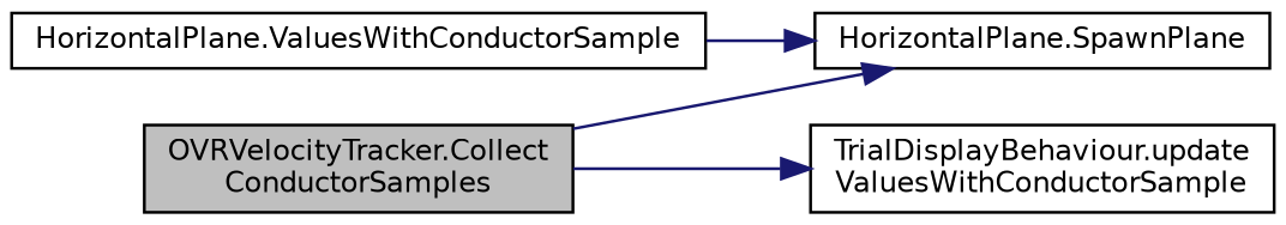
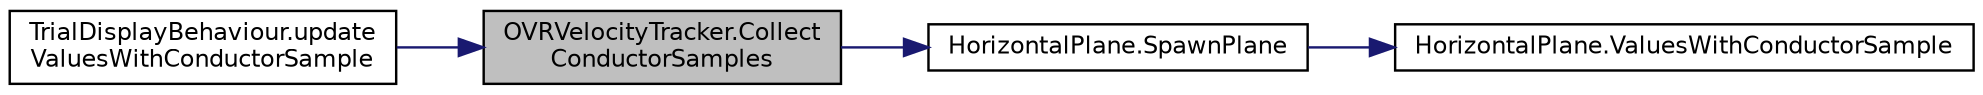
  digraph {
    rankdir=LR
    node [color=black fillcolor=white fontname=Helvetica fontsize=10 shape=record style=filled]
    edge [color=midnightblue fontname=Helvetica fontsize=10 labelfontname=Helvetica labelfontsize=10 style=solid]
    n1 [fillcolor=grey75 fontcolor=black height=0.2 label="OVRVelocityTracker.Collect\lConductorSamples" width=0.4]
    n2 [height=0.2 label="HorizontalPlane.SpawnPlane" width=0.4]
    n3 [height=0.2 label="TrialDisplayBehaviour.update\lValuesWithConductorSample" width=0.4]
    n4 [height=0.2 label="HorizontalPlane.ValuesWithConductorSample" width=0.4]
    n1 -> n2
-   n1 -> n3
-   n4 -> n2
+   n3 -> n1
+   n2 -> n4
  }
